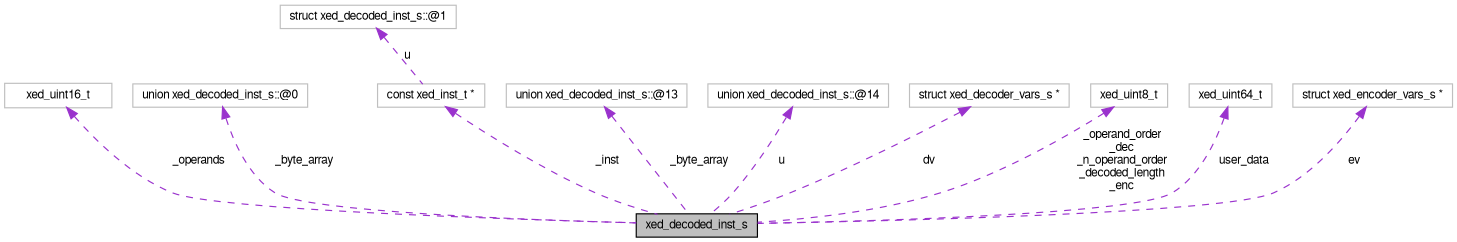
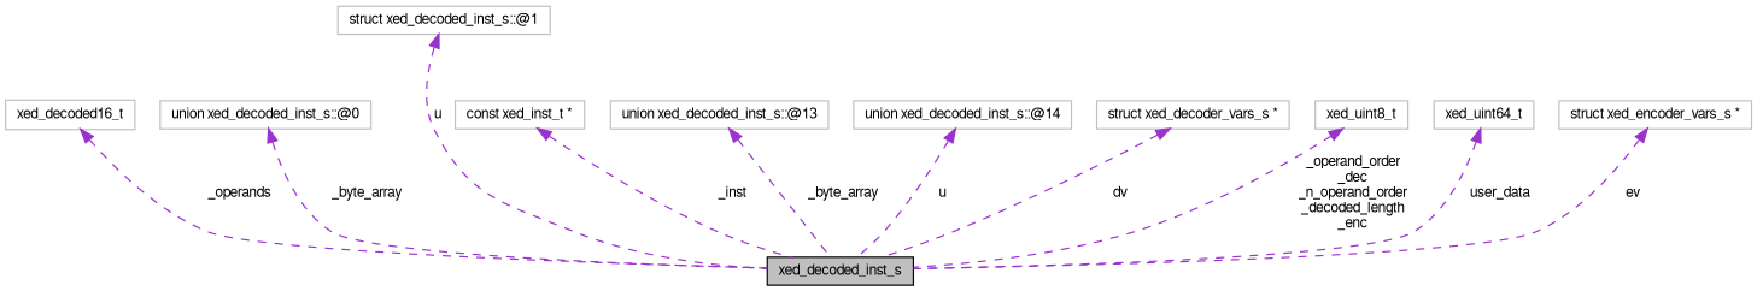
  digraph {
    rankdir=TB
    node [color=grey75 fontname=FreeSans fontsize=10 shape=record]
    edge [color=darkorchid3 dir=back fontname=FreeSans fontsize=10 labelfontname=FreeSans labelfontsize=10 style=dashed]
    n1 [color=black fillcolor=grey75 fontcolor=black height=0.2 label=xed_decoded_inst_s style=filled width=0.4]
-   n2 [height=0.2 label=xed_uint16_t width=0.4]
+   n2 [height=0.2 label=xed_decoded16_t width=0.4]
    n3 [height=0.2 label="union xed_decoded_inst_s::@0" width=0.4]
    n4 [height=0.2 label="struct xed_decoded_inst_s::@1" width=0.4]
    n5 [height=0.2 label="union xed_decoded_inst_s::@13" width=0.4]
    n6 [height=0.2 label="union xed_decoded_inst_s::@14" width=0.4]
    n7 [height=0.2 label="struct xed_decoder_vars_s *" width=0.4]
    n8 [height=0.2 label="const xed_inst_t *" width=0.4]
    n9 [height=0.2 label=xed_uint8_t width=0.4]
    n10 [height=0.2 label=xed_uint64_t width=0.4]
    n11 [height=0.2 label="struct xed_encoder_vars_s *" width=0.4]
    n2 -> n1 [label=_operands]
    n3 -> n1 [label=_byte_array]
-   n4 -> n8 [label=u]
+   n4 -> n1 [label=u]
    n5 -> n1 [label=_byte_array]
    n6 -> n1 [label=u]
    n7 -> n1 [label=dv]
    n8 -> n1 [label=_inst]
    n9 -> n1 [label="_operand_order\n_dec\n_n_operand_order\n_decoded_length\n_enc"]
    n10 -> n1 [label=user_data]
    n11 -> n1 [label=ev]
  }
